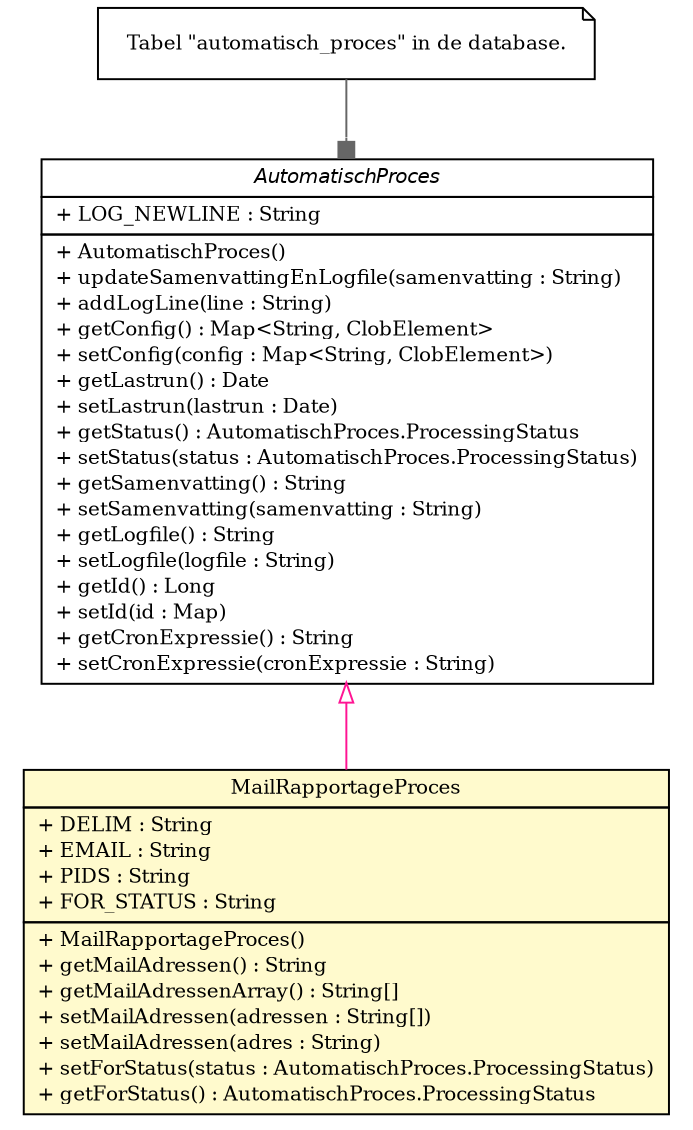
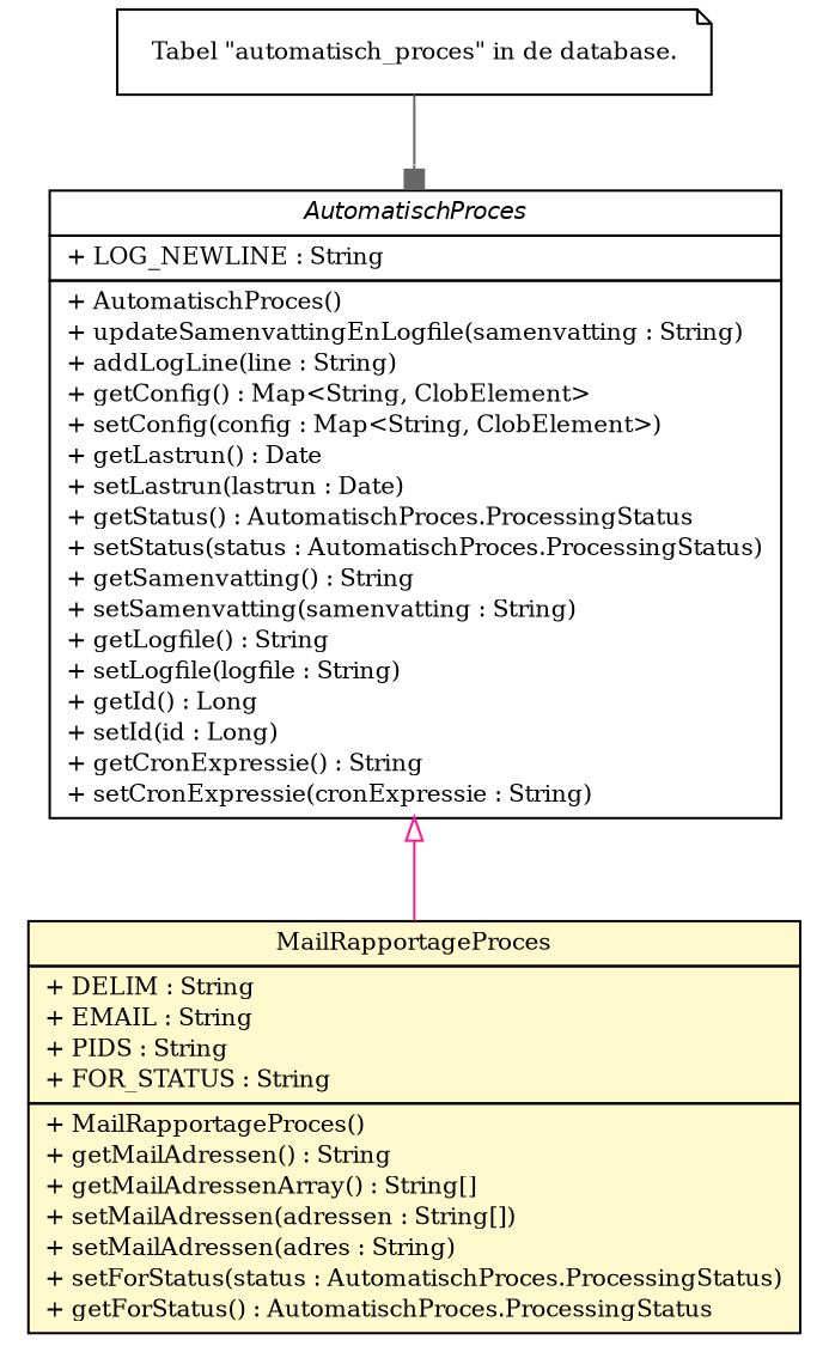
  digraph {
    nodesep=0.25
    ranksep=0.5
    fontname="DejaVu Serif"
    node [fontcolor=black fontname="DejaVu Serif" fontsize=10.0 shape=plaintext]
    edge [fontname="DejaVu Serif" fontsize=10 headport=p labelfontname=Helvetica labelfontsize=10]
-   n1 [label=<<table title="nl.b3p.brmo.persistence.staging.AutomatischProces" border="0" cellborder="1" cellspacing="0" cellpadding="2" port="p" href="./AutomatischProces.html"> 		<tr><td><table border="0" cellspacing="0" cellpadding="1"> <tr><td align="center" balign="center"><font face="Helvetica-Oblique"> AutomatischProces </font></td></tr> 		</table></td></tr> 		<tr><td><table border="0" cellspacing="0" cellpadding="1"> <tr><td align="left" balign="left"> + LOG_NEWLINE : String </td></tr> 		</table></td></tr> 		<tr><td><table border="0" cellspacing="0" cellpadding="1"> <tr><td align="left" balign="left"> + AutomatischProces() </td></tr> <tr><td align="left" balign="left"> + updateSamenvattingEnLogfile(samenvatting : String) </td></tr> <tr><td align="left" balign="left"> + addLogLine(line : String) </td></tr> <tr><td align="left" balign="left"> + getConfig() : Map&lt;String, ClobElement&gt; </td></tr> <tr><td align="left" balign="left"> + setConfig(config : Map&lt;String, ClobElement&gt;) </td></tr> <tr><td align="left" balign="left"> + getLastrun() : Date </td></tr> <tr><td align="left" balign="left"> + setLastrun(lastrun : Date) </td></tr> <tr><td align="left" balign="left"> + getStatus() : AutomatischProces.ProcessingStatus </td></tr> <tr><td align="left" balign="left"> + setStatus(status : AutomatischProces.ProcessingStatus) </td></tr> <tr><td align="left" balign="left"> + getSamenvatting() : String </td></tr> <tr><td align="left" balign="left"> + setSamenvatting(samenvatting : String) </td></tr> <tr><td align="left" balign="left"> + getLogfile() : String </td></tr> <tr><td align="left" balign="left"> + setLogfile(logfile : String) </td></tr> <tr><td align="left" balign="left"> + getId() : Long </td></tr> <tr><td align="left" balign="left"> + setId(id : Map) </td></tr> <tr><td align="left" balign="left"> + getCronExpressie() : String </td></tr> <tr><td align="left" balign="left"> + setCronExpressie(cronExpressie : String) </td></tr> 		</table></td></tr> 		</table>>]
+   n1 [label=<<table title="nl.b3p.brmo.persistence.staging.AutomatischProces" border="0" cellborder="1" cellspacing="0" cellpadding="2" port="p" href="./AutomatischProces.html"> 		<tr><td><table border="0" cellspacing="0" cellpadding="1"> <tr><td align="center" balign="center"><font face="Helvetica-Oblique"> AutomatischProces </font></td></tr> 		</table></td></tr> 		<tr><td><table border="0" cellspacing="0" cellpadding="1"> <tr><td align="left" balign="left"> + LOG_NEWLINE : String </td></tr> 		</table></td></tr> 		<tr><td><table border="0" cellspacing="0" cellpadding="1"> <tr><td align="left" balign="left"> + AutomatischProces() </td></tr> <tr><td align="left" balign="left"> + updateSamenvattingEnLogfile(samenvatting : String) </td></tr> <tr><td align="left" balign="left"> + addLogLine(line : String) </td></tr> <tr><td align="left" balign="left"> + getConfig() : Map&lt;String, ClobElement&gt; </td></tr> <tr><td align="left" balign="left"> + setConfig(config : Map&lt;String, ClobElement&gt;) </td></tr> <tr><td align="left" balign="left"> + getLastrun() : Date </td></tr> <tr><td align="left" balign="left"> + setLastrun(lastrun : Date) </td></tr> <tr><td align="left" balign="left"> + getStatus() : AutomatischProces.ProcessingStatus </td></tr> <tr><td align="left" balign="left"> + setStatus(status : AutomatischProces.ProcessingStatus) </td></tr> <tr><td align="left" balign="left"> + getSamenvatting() : String </td></tr> <tr><td align="left" balign="left"> + setSamenvatting(samenvatting : String) </td></tr> <tr><td align="left" balign="left"> + getLogfile() : String </td></tr> <tr><td align="left" balign="left"> + setLogfile(logfile : String) </td></tr> <tr><td align="left" balign="left"> + getId() : Long </td></tr> <tr><td align="left" balign="left"> + setId(id : Long) </td></tr> <tr><td align="left" balign="left"> + getCronExpressie() : String </td></tr> <tr><td align="left" balign="left"> + setCronExpressie(cronExpressie : String) </td></tr> 		</table></td></tr> 		</table>>]
    n2 [label=<<table title="nl.b3p.brmo.persistence.staging.MailRapportageProces" border="0" cellborder="1" cellspacing="0" cellpadding="2" port="p" bgcolor="lemonChiffon" href="./MailRapportageProces.html"> 		<tr><td><table border="0" cellspacing="0" cellpadding="1"> <tr><td align="center" balign="center"> MailRapportageProces </td></tr> 		</table></td></tr> 		<tr><td><table border="0" cellspacing="0" cellpadding="1"> <tr><td align="left" balign="left"> + DELIM : String </td></tr> <tr><td align="left" balign="left"> + EMAIL : String </td></tr> <tr><td align="left" balign="left"> + PIDS : String </td></tr> <tr><td align="left" balign="left"> + FOR_STATUS : String </td></tr> 		</table></td></tr> 		<tr><td><table border="0" cellspacing="0" cellpadding="1"> <tr><td align="left" balign="left"> + MailRapportageProces() </td></tr> <tr><td align="left" balign="left"> + getMailAdressen() : String </td></tr> <tr><td align="left" balign="left"> + getMailAdressenArray() : String[] </td></tr> <tr><td align="left" balign="left"> + setMailAdressen(adressen : String[]) </td></tr> <tr><td align="left" balign="left"> + setMailAdressen(adres : String) </td></tr> <tr><td align="left" balign="left"> + setForStatus(status : AutomatischProces.ProcessingStatus) </td></tr> <tr><td align="left" balign="left"> + getForStatus() : AutomatischProces.ProcessingStatus </td></tr> 		</table></td></tr> 		</table>>]
    n3 [label=<<table title="nl.b3p.brmo.persistence.staging.AutomatischProces" border="0" cellborder="0" cellspacing="0" cellpadding="2" port="p" href="./AutomatischProces.html"> 		<tr><td><table border="0" cellspacing="0" cellpadding="1"> <tr><td align="left" balign="left"> Tabel "automatisch_proces" in de database. </td></tr> 		</table></td></tr> 		</table>> shape=note]
    n1 -> n2 [arrowtail=empty dir=back tailport=p color=deeppink]
    n3 -> n1 [arrowhead=box color=gray40]
  }
